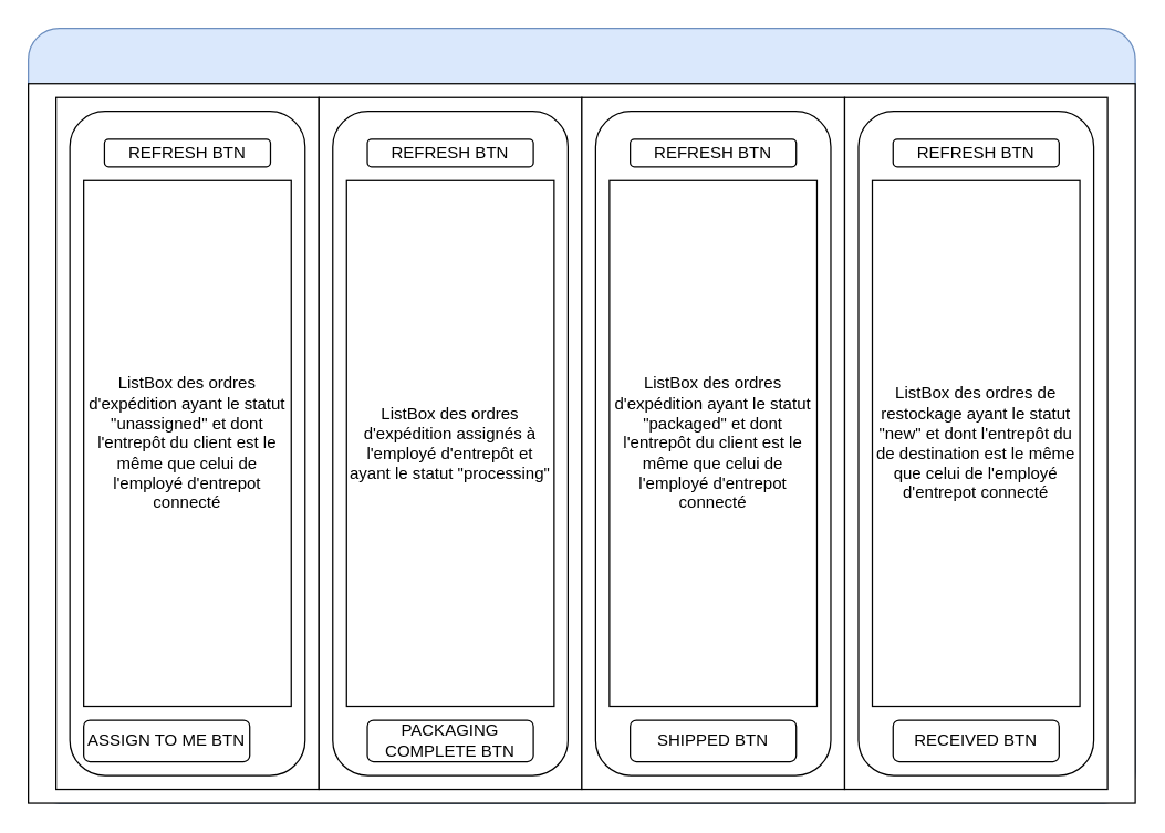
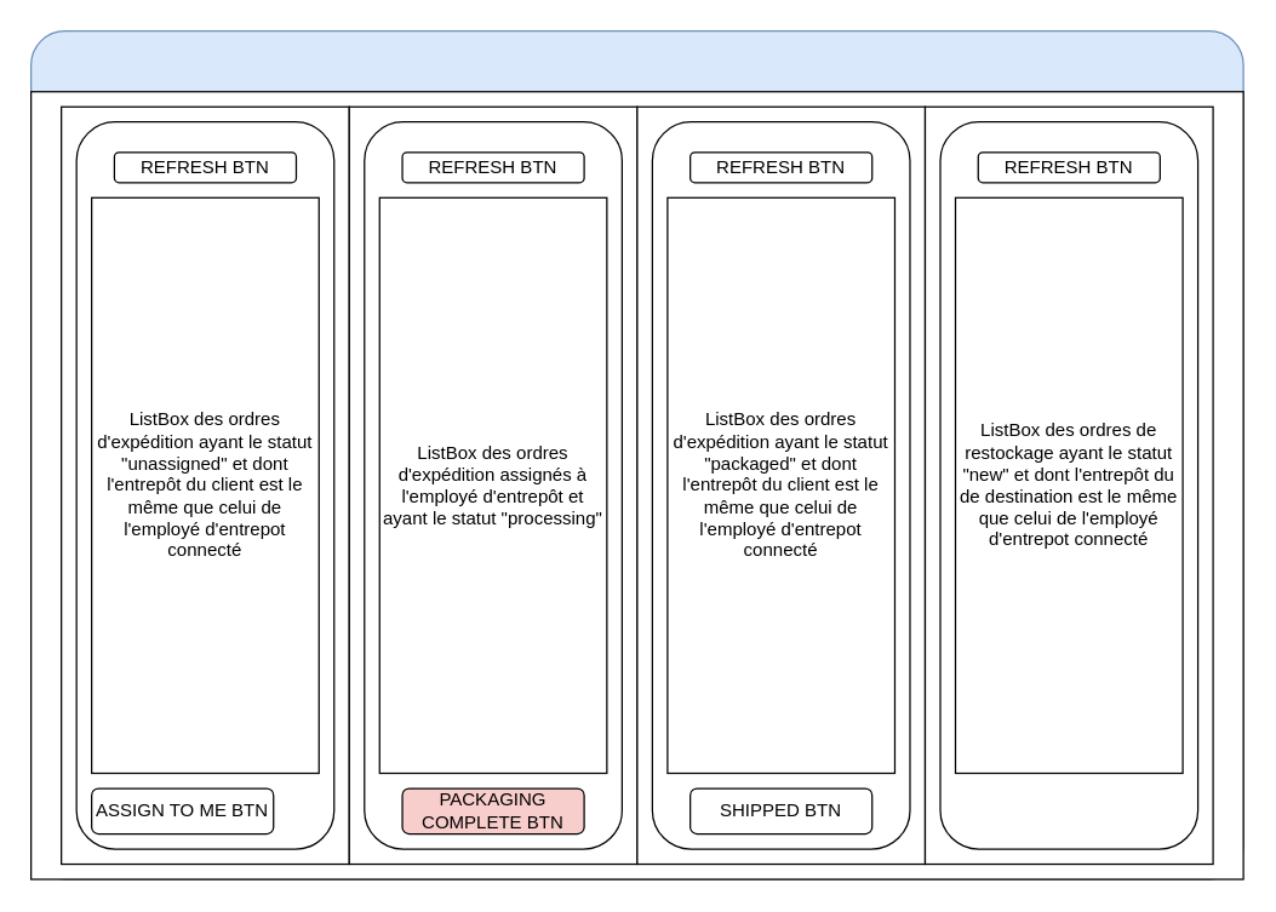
  <mxCell id="0" />
  <mxCell id="1" parent="0" />
  <mxCell id="2" value="" style="rounded=1;whiteSpace=wrap;html=1;arcSize=4;fillColor=#dae8fc;strokeColor=#6c8ebf;" vertex="1" parent="1"><mxGeometry x="20" y="20" width="800" height="560" as="geometry" /></mxCell>
  <mxCell id="3" value="" style="rounded=0;whiteSpace=wrap;html=1;" vertex="1" parent="1"><mxGeometry x="20" y="60" width="800" height="520" as="geometry" /></mxCell>
  <mxCell id="4" value="" style="rounded=0;whiteSpace=wrap;html=1;" vertex="1" parent="1"><mxGeometry x="40" y="70" width="190" height="500" as="geometry" /></mxCell>
  <mxCell id="5" value="" style="rounded=0;whiteSpace=wrap;html=1;" vertex="1" parent="1"><mxGeometry x="230" y="70" width="190" height="500" as="geometry" /></mxCell>
  <mxCell id="6" value="" style="rounded=0;whiteSpace=wrap;html=1;" vertex="1" parent="1"><mxGeometry x="420" y="70" width="190" height="500" as="geometry" /></mxCell>
  <mxCell id="7" value="" style="rounded=0;whiteSpace=wrap;html=1;" vertex="1" parent="1"><mxGeometry x="610" y="70" width="190" height="500" as="geometry" /></mxCell>
  <mxCell id="8" value="" style="rounded=1;whiteSpace=wrap;html=1;" vertex="1" parent="1"><mxGeometry x="50" y="80" width="170" height="480" as="geometry" /></mxCell>
  <mxCell id="9" value="ListBox des ordres d'expédition ayant le statut &quot;unassigned&quot; et dont l'entrepôt du client est le même que celui de l'employé d'entrepot connecté" style="rounded=0;whiteSpace=wrap;html=1;" vertex="1" parent="1"><mxGeometry x="60" y="130" width="150" height="380" as="geometry" /></mxCell>
  <mxCell id="10" value="REFRESH BTN" style="rounded=1;whiteSpace=wrap;html=1;" vertex="1" parent="1"><mxGeometry x="75" y="100" width="120" height="20" as="geometry" /></mxCell>
  <mxCell id="11" value="ASSIGN TO ME BTN" style="rounded=1;whiteSpace=wrap;html=1;" vertex="1" parent="1"><mxGeometry x="60" y="520" width="120" height="30" as="geometry" /></mxCell>
  <mxCell id="12" value="" style="rounded=1;whiteSpace=wrap;html=1;" vertex="1" parent="1"><mxGeometry x="240" y="80" width="170" height="480" as="geometry" /></mxCell>
  <mxCell id="13" value="ListBox des ordres d'expédition assignés à l'employé d'entrepôt et ayant le statut &quot;processing&quot;" style="rounded=0;whiteSpace=wrap;html=1;" vertex="1" parent="1"><mxGeometry x="250" y="130" width="150" height="380" as="geometry" /></mxCell>
  <mxCell id="14" value="REFRESH BTN" style="rounded=1;whiteSpace=wrap;html=1;" vertex="1" parent="1"><mxGeometry x="265" y="100" width="120" height="20" as="geometry" /></mxCell>
- <mxCell id="15" value="PACKAGING COMPLETE BTN" style="rounded=1;whiteSpace=wrap;html=1;" vertex="1" parent="1"><mxGeometry x="265" y="520" width="120" height="30" as="geometry" /></mxCell>
+ <mxCell id="15" value="PACKAGING COMPLETE BTN" style="rounded=1;whiteSpace=wrap;html=1;fillColor=#f8cecc;" vertex="1" parent="1"><mxGeometry x="265" y="520" width="120" height="30" as="geometry" /></mxCell>
  <mxCell id="16" value="" style="rounded=1;whiteSpace=wrap;html=1;" vertex="1" parent="1"><mxGeometry x="430" y="80" width="170" height="480" as="geometry" /></mxCell>
  <mxCell id="17" value="ListBox des ordres d'expédition ayant le statut &quot;packaged&quot;&amp;nbsp;et dont l'entrepôt du client est le même que celui de l'employé d'entrepot connecté" style="rounded=0;whiteSpace=wrap;html=1;" vertex="1" parent="1"><mxGeometry x="440" y="130" width="150" height="380" as="geometry" /></mxCell>
  <mxCell id="18" value="SHIPPED BTN" style="rounded=1;whiteSpace=wrap;html=1;" vertex="1" parent="1"><mxGeometry x="455" y="520" width="120" height="30" as="geometry" /></mxCell>
  <mxCell id="19" value="" style="rounded=1;whiteSpace=wrap;html=1;" vertex="1" parent="1"><mxGeometry x="620" y="80" width="170" height="480" as="geometry" /></mxCell>
  <mxCell id="20" value="REFRESH BTN" style="rounded=1;whiteSpace=wrap;html=1;" vertex="1" parent="1"><mxGeometry x="455" y="100" width="120" height="20" as="geometry" /></mxCell>
  <mxCell id="21" value="REFRESH BTN" style="rounded=1;whiteSpace=wrap;html=1;" vertex="1" parent="1"><mxGeometry x="645" y="100" width="120" height="20" as="geometry" /></mxCell>
  <mxCell id="22" value="ListBox des ordres de restockage ayant le statut &quot;new&quot;&amp;nbsp;et dont l'entrepôt du de destination est le même que celui de l'employé d'entrepot connecté" style="rounded=0;whiteSpace=wrap;html=1;" vertex="1" parent="1"><mxGeometry x="630" y="130" width="150" height="380" as="geometry" /></mxCell>
- <mxCell id="23" value="RECEIVED BTN" style="rounded=1;whiteSpace=wrap;html=1;" vertex="1" parent="1"><mxGeometry x="645" y="520" width="120" height="30" as="geometry" /></mxCell>
